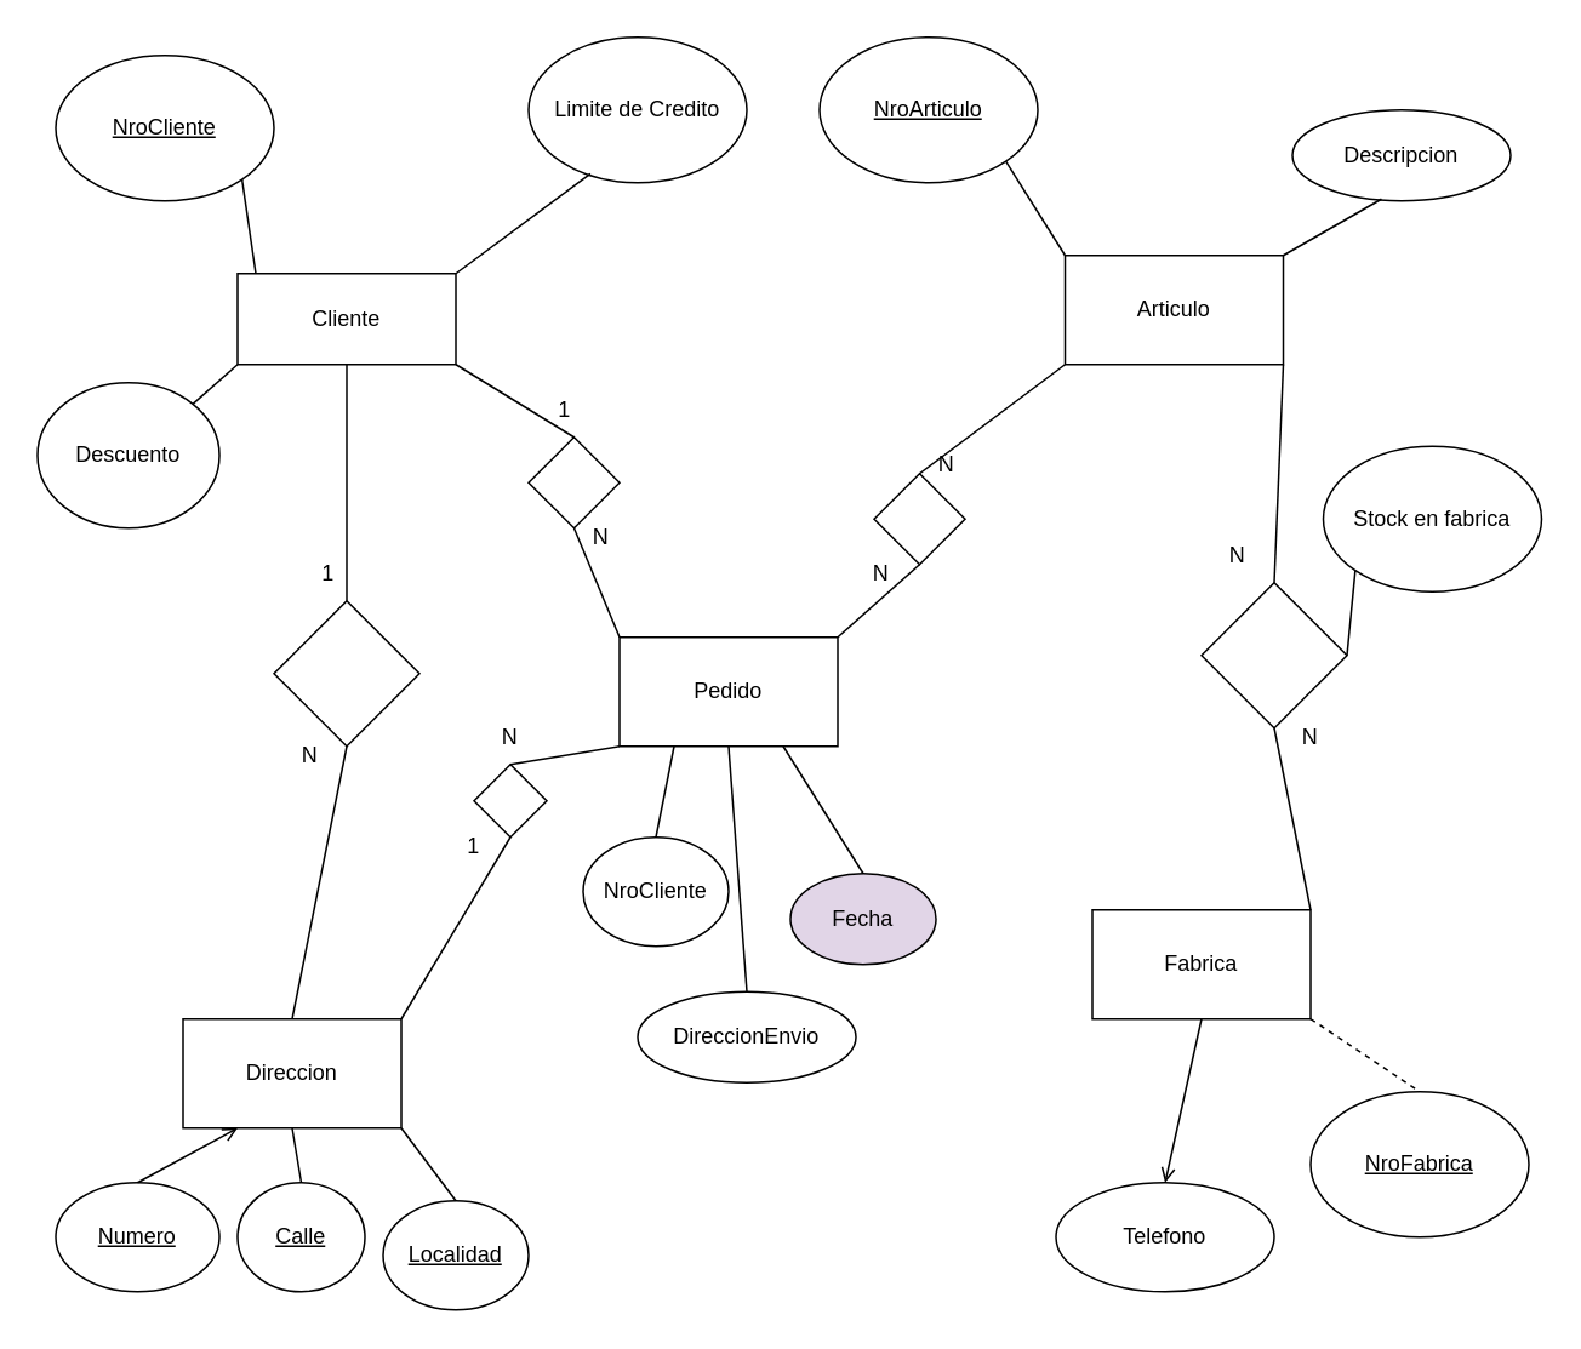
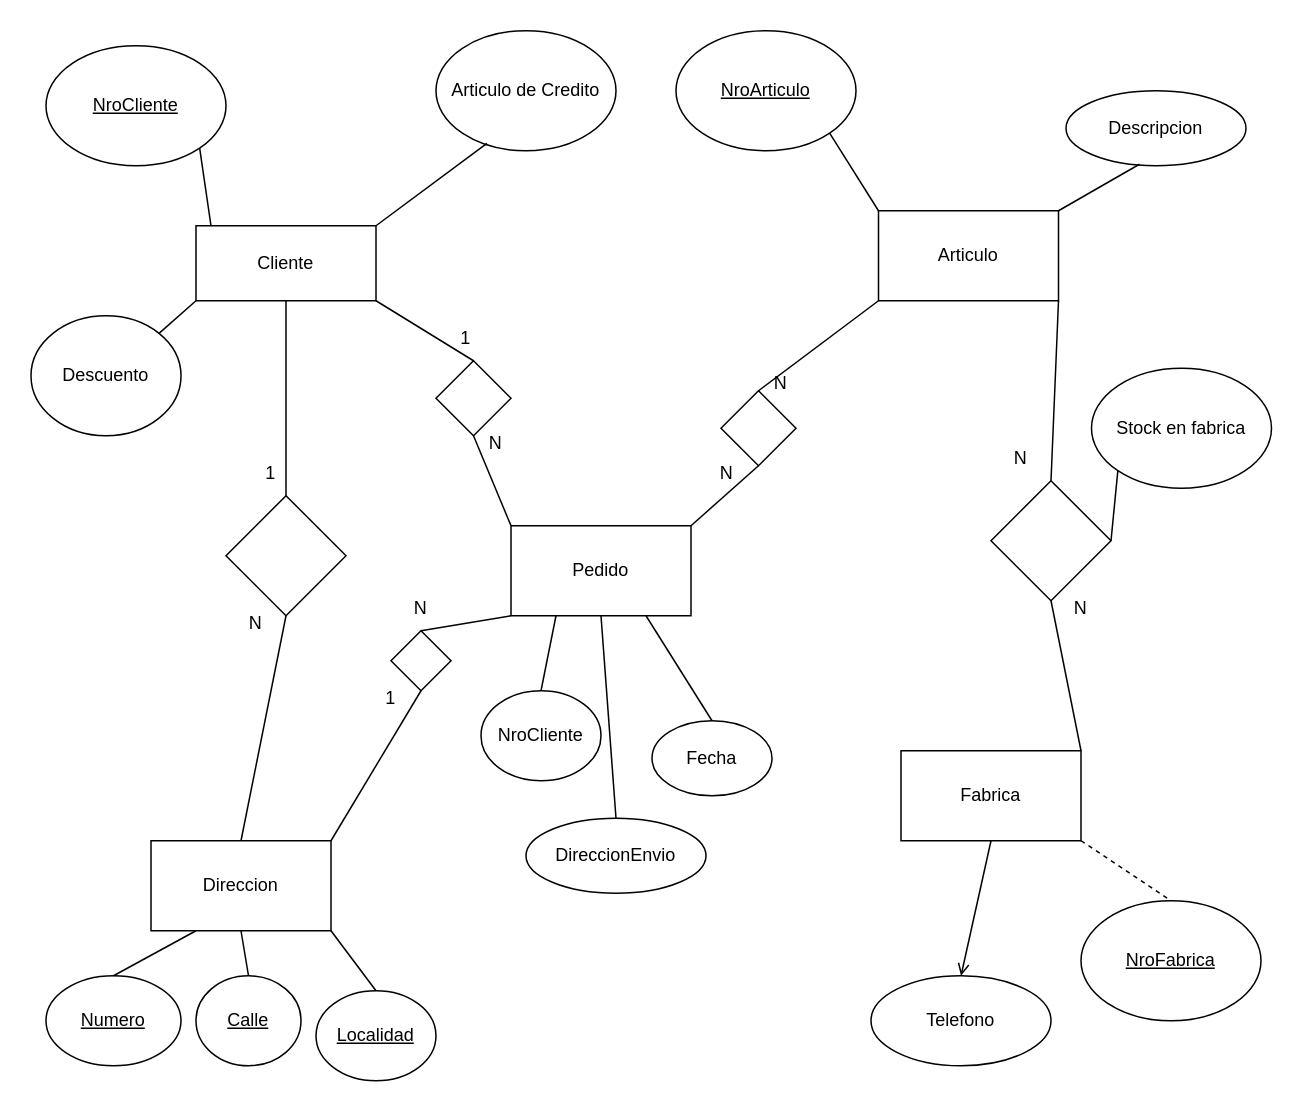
  <mxCell id="0" />
  <mxCell id="1" parent="0" />
  <mxCell id="2" value="Cliente&lt;br&gt;" style="rounded=0;whiteSpace=wrap;html=1;" vertex="1" parent="1"><mxGeometry x="130" y="150" width="120" height="50" as="geometry" /></mxCell>
  <mxCell id="3" value="&lt;u&gt;NroCliente&lt;/u&gt;" style="ellipse;whiteSpace=wrap;html=1;" vertex="1" parent="1"><mxGeometry x="30" y="30" width="120" height="80" as="geometry" /></mxCell>
  <mxCell id="4" value="" style="endArrow=none;html=1;rounded=0;exitX=1;exitY=1;exitDx=0;exitDy=0;" edge="1" parent="1" source="3"><mxGeometry width="50" height="50" relative="1" as="geometry"><mxPoint x="410" y="400" as="sourcePoint" /><mxPoint x="140" y="150" as="targetPoint" /></mxGeometry></mxCell>
- <mxCell id="5" value="Limite de Credito" style="ellipse;whiteSpace=wrap;html=1;" vertex="1" parent="1"><mxGeometry x="290" y="20" width="120" height="80" as="geometry" /></mxCell>
+ <mxCell id="5" value="Articulo de Credito" style="ellipse;whiteSpace=wrap;html=1;" vertex="1" parent="1"><mxGeometry x="290" y="20" width="120" height="80" as="geometry" /></mxCell>
  <mxCell id="6" value="" style="endArrow=none;html=1;rounded=0;entryX=0.283;entryY=0.938;entryDx=0;entryDy=0;entryPerimeter=0;exitX=1;exitY=0;exitDx=0;exitDy=0;" edge="1" parent="1" source="2" target="5"><mxGeometry width="50" height="50" relative="1" as="geometry"><mxPoint x="410" y="400" as="sourcePoint" /><mxPoint x="460" y="350" as="targetPoint" /></mxGeometry></mxCell>
  <mxCell id="7" value="Descuento" style="ellipse;whiteSpace=wrap;html=1;" vertex="1" parent="1"><mxGeometry y="210" width="100" height="80" as="geometry" x="20" /></mxCell>
  <mxCell id="8" value="" style="endArrow=none;html=1;rounded=0;exitX=1;exitY=0;exitDx=0;exitDy=0;entryX=0;entryY=1;entryDx=0;entryDy=0;" edge="1" parent="1" source="7" target="2"><mxGeometry width="50" height="50" relative="1" as="geometry"><mxPoint x="410" y="400" as="sourcePoint" /><mxPoint x="460" y="350" as="targetPoint" /></mxGeometry></mxCell>
  <mxCell id="9" value="Articulo" style="rounded=0;whiteSpace=wrap;html=1;" vertex="1" parent="1"><mxGeometry x="585" y="140" width="120" height="60" as="geometry" /></mxCell>
  <mxCell id="10" value="&lt;u&gt;NroArticulo&lt;/u&gt;" style="ellipse;whiteSpace=wrap;html=1;" vertex="1" parent="1"><mxGeometry x="450" y="20" width="120" height="80" as="geometry" /></mxCell>
  <mxCell id="11" value="" style="endArrow=none;html=1;rounded=0;entryX=1;entryY=1;entryDx=0;entryDy=0;exitX=0;exitY=0;exitDx=0;exitDy=0;" edge="1" parent="1" source="9" target="10"><mxGeometry width="50" height="50" relative="1" as="geometry"><mxPoint x="410" y="400" as="sourcePoint" /><mxPoint x="460" y="350" as="targetPoint" /></mxGeometry></mxCell>
  <mxCell id="12" value="Stock en fabrica" style="ellipse;whiteSpace=wrap;html=1;" vertex="1" parent="1"><mxGeometry x="727" y="245" width="120" height="80" as="geometry" /></mxCell>
  <mxCell id="13" value="" style="endArrow=none;html=1;rounded=0;entryX=0;entryY=1;entryDx=0;entryDy=0;exitX=1;exitY=0.5;exitDx=0;exitDy=0;" edge="1" parent="1" source="34" target="12"><mxGeometry width="50" height="50" relative="1" as="geometry"><mxPoint x="410" y="400" as="sourcePoint" /><mxPoint x="460" y="350" as="targetPoint" /></mxGeometry></mxCell>
  <mxCell id="14" value="Descripcion" style="ellipse;whiteSpace=wrap;html=1;" vertex="1" parent="1"><mxGeometry x="710" y="60" width="120" height="50" as="geometry" /></mxCell>
  <mxCell id="15" value="" style="endArrow=none;html=1;rounded=0;entryX=0.408;entryY=0.98;entryDx=0;entryDy=0;entryPerimeter=0;exitX=1;exitY=0;exitDx=0;exitDy=0;" edge="1" parent="1" source="9" target="14"><mxGeometry width="50" height="50" relative="1" as="geometry"><mxPoint x="410" y="400" as="sourcePoint" /><mxPoint x="460" y="350" as="targetPoint" /></mxGeometry></mxCell>
  <mxCell id="16" value="Fabrica" style="rounded=0;whiteSpace=wrap;html=1;" vertex="1" parent="1"><mxGeometry x="600" y="500" width="120" height="60" as="geometry" /></mxCell>
  <mxCell id="17" value="&lt;u&gt;NroFabrica&lt;/u&gt;" style="ellipse;whiteSpace=wrap;html=1;" vertex="1" parent="1"><mxGeometry x="720" y="600" width="120" height="80" as="geometry" /></mxCell>
  <mxCell id="18" value="" style="endArrow=none;html=1;rounded=0;entryX=0.5;entryY=0;entryDx=0;entryDy=0;exitX=1;exitY=1;exitDx=0;exitDy=0;dashed=1;" edge="1" parent="1" source="16" target="17"><mxGeometry width="50" height="50" relative="1" as="geometry"><mxPoint x="410" y="400" as="sourcePoint" /><mxPoint x="460" y="350" as="targetPoint" /></mxGeometry></mxCell>
  <mxCell id="19" value="Telefono" style="ellipse;whiteSpace=wrap;html=1;" vertex="1" parent="1"><mxGeometry x="580" y="650" width="120" height="60" as="geometry" /></mxCell>
  <mxCell id="20" value="" style="endArrow=open;html=1;rounded=0;entryX=0.5;entryY=0;entryDx=0;entryDy=0;exitX=0.5;exitY=1;exitDx=0;exitDy=0;" edge="1" parent="1" source="16" target="19"><mxGeometry width="50" height="50" relative="1" as="geometry"><mxPoint x="410" y="400" as="sourcePoint" /><mxPoint x="460" y="350" as="targetPoint" /></mxGeometry></mxCell>
  <mxCell id="21" value="Direccion" style="rounded=0;whiteSpace=wrap;html=1;" vertex="1" parent="1"><mxGeometry x="100" y="560" width="120" height="60" as="geometry" /></mxCell>
  <mxCell id="22" value="&lt;u&gt;Numero&lt;/u&gt;" style="ellipse;whiteSpace=wrap;html=1;" vertex="1" parent="1"><mxGeometry x="30" y="650" width="90" height="60" as="geometry" /></mxCell>
- <mxCell id="23" value="" style="endArrow=open;html=1;rounded=0;exitX=0.5;exitY=0;exitDx=0;exitDy=0;entryX=0.25;entryY=1;entryDx=0;entryDy=0;" edge="1" parent="1" source="22" target="21"><mxGeometry width="50" height="50" relative="1" as="geometry"><mxPoint x="410" y="400" as="sourcePoint" /><mxPoint x="460" y="350" as="targetPoint" /></mxGeometry></mxCell>
+ <mxCell id="23" value="" style="endArrow=none;html=1;rounded=0;exitX=0.5;exitY=0;exitDx=0;exitDy=0;entryX=0.25;entryY=1;entryDx=0;entryDy=0;" edge="1" parent="1" source="22" target="21"><mxGeometry width="50" height="50" relative="1" as="geometry"><mxPoint x="410" y="400" as="sourcePoint" /><mxPoint x="460" y="350" as="targetPoint" /></mxGeometry></mxCell>
  <mxCell id="24" value="&lt;u&gt;Calle&lt;/u&gt;" style="ellipse;whiteSpace=wrap;html=1;" vertex="1" parent="1"><mxGeometry x="130" y="650" width="70" height="60" as="geometry" /></mxCell>
  <mxCell id="25" value="" style="endArrow=none;html=1;rounded=0;exitX=0.5;exitY=0;exitDx=0;exitDy=0;entryX=0.5;entryY=1;entryDx=0;entryDy=0;" edge="1" parent="1" source="24" target="21"><mxGeometry width="50" height="50" relative="1" as="geometry"><mxPoint x="410" y="400" as="sourcePoint" /><mxPoint x="460" y="350" as="targetPoint" /></mxGeometry></mxCell>
  <mxCell id="26" value="&lt;u&gt;Localidad&lt;/u&gt;" style="ellipse;whiteSpace=wrap;html=1;" vertex="1" parent="1"><mxGeometry x="210" y="660" width="80" height="60" as="geometry" /></mxCell>
  <mxCell id="27" value="" style="endArrow=none;html=1;rounded=0;exitX=0.5;exitY=0;exitDx=0;exitDy=0;entryX=1;entryY=1;entryDx=0;entryDy=0;" edge="1" parent="1" source="26" target="21"><mxGeometry width="50" height="50" relative="1" as="geometry"><mxPoint x="410" y="400" as="sourcePoint" /><mxPoint x="460" y="350" as="targetPoint" /></mxGeometry></mxCell>
  <mxCell id="28" value="Pedido" style="rounded=0;whiteSpace=wrap;html=1;" vertex="1" parent="1"><mxGeometry x="340" y="350" width="120" height="60" as="geometry" /></mxCell>
  <mxCell id="29" value="" style="rhombus;whiteSpace=wrap;html=1;" vertex="1" parent="1"><mxGeometry x="150" y="330" width="80" height="80" as="geometry" /></mxCell>
  <mxCell id="30" value="" style="endArrow=none;html=1;rounded=0;exitX=0.5;exitY=0;exitDx=0;exitDy=0;entryX=0.5;entryY=1;entryDx=0;entryDy=0;" edge="1" parent="1" source="29" target="2"><mxGeometry width="50" height="50" relative="1" as="geometry"><mxPoint x="410" y="400" as="sourcePoint" /><mxPoint x="460" y="350" as="targetPoint" /></mxGeometry></mxCell>
  <mxCell id="31" value="" style="endArrow=none;html=1;rounded=0;exitX=0.5;exitY=0;exitDx=0;exitDy=0;entryX=0.5;entryY=1;entryDx=0;entryDy=0;" edge="1" parent="1" source="21" target="29"><mxGeometry width="50" height="50" relative="1" as="geometry"><mxPoint x="410" y="400" as="sourcePoint" /><mxPoint x="460" y="350" as="targetPoint" /></mxGeometry></mxCell>
  <mxCell id="32" value="1" style="text;html=1;strokeColor=none;fillColor=none;align=center;verticalAlign=middle;whiteSpace=wrap;rounded=0;" vertex="1" parent="1"><mxGeometry x="150" y="300" width="60" height="30" as="geometry" /></mxCell>
  <mxCell id="33" value="N" style="text;html=1;strokeColor=none;fillColor=none;align=center;verticalAlign=middle;whiteSpace=wrap;rounded=0;" vertex="1" parent="1"><mxGeometry x="140" y="400" width="60" height="30" as="geometry" /></mxCell>
  <mxCell id="34" value="" style="rhombus;whiteSpace=wrap;html=1;" vertex="1" parent="1"><mxGeometry x="660" y="320" width="80" height="80" as="geometry" /></mxCell>
  <mxCell id="35" value="" style="endArrow=none;html=1;rounded=0;exitX=1;exitY=1;exitDx=0;exitDy=0;entryX=0.5;entryY=0;entryDx=0;entryDy=0;" edge="1" parent="1" source="9" target="34"><mxGeometry width="50" height="50" relative="1" as="geometry"><mxPoint x="410" y="400" as="sourcePoint" /><mxPoint x="460" y="350" as="targetPoint" /></mxGeometry></mxCell>
  <mxCell id="36" value="" style="endArrow=none;html=1;rounded=0;entryX=1;entryY=0;entryDx=0;entryDy=0;exitX=0.5;exitY=1;exitDx=0;exitDy=0;" edge="1" parent="1" source="34" target="16"><mxGeometry width="50" height="50" relative="1" as="geometry"><mxPoint x="410" y="400" as="sourcePoint" /><mxPoint x="460" y="350" as="targetPoint" /></mxGeometry></mxCell>
  <mxCell id="37" value="N" style="text;html=1;strokeColor=none;fillColor=none;align=center;verticalAlign=middle;whiteSpace=wrap;rounded=0;" vertex="1" parent="1"><mxGeometry x="650" y="290" width="60" height="30" as="geometry" /></mxCell>
  <mxCell id="38" value="N" style="text;html=1;strokeColor=none;fillColor=none;align=center;verticalAlign=middle;whiteSpace=wrap;rounded=0;" vertex="1" parent="1"><mxGeometry x="690" y="390" width="60" height="30" as="geometry" /></mxCell>
  <mxCell id="39" value="" style="rhombus;whiteSpace=wrap;html=1;" vertex="1" parent="1"><mxGeometry x="290" y="240" width="50" height="50" as="geometry" /></mxCell>
  <mxCell id="40" value="" style="endArrow=none;html=1;rounded=0;entryX=1;entryY=1;entryDx=0;entryDy=0;exitX=0.5;exitY=0;exitDx=0;exitDy=0;" edge="1" parent="1" source="39" target="2"><mxGeometry width="50" height="50" relative="1" as="geometry"><mxPoint x="410" y="400" as="sourcePoint" /><mxPoint x="460" y="350" as="targetPoint" /></mxGeometry></mxCell>
  <mxCell id="41" value="" style="endArrow=none;html=1;rounded=0;entryX=0.5;entryY=1;entryDx=0;entryDy=0;exitX=0;exitY=0;exitDx=0;exitDy=0;" edge="1" parent="1" source="28" target="39"><mxGeometry width="50" height="50" relative="1" as="geometry"><mxPoint x="410" y="400" as="sourcePoint" /><mxPoint x="460" y="350" as="targetPoint" /></mxGeometry></mxCell>
  <mxCell id="42" value="NroCliente" style="ellipse;whiteSpace=wrap;html=1;" vertex="1" parent="1"><mxGeometry x="320" y="460" width="80" height="60" as="geometry" /></mxCell>
  <mxCell id="43" value="" style="endArrow=none;html=1;rounded=0;exitX=0.5;exitY=0;exitDx=0;exitDy=0;entryX=0.25;entryY=1;entryDx=0;entryDy=0;" edge="1" parent="1" source="42" target="28"><mxGeometry width="50" height="50" relative="1" as="geometry"><mxPoint x="410" y="400" as="sourcePoint" /><mxPoint x="460" y="350" as="targetPoint" /></mxGeometry></mxCell>
  <mxCell id="44" value="DireccionEnvio" style="ellipse;whiteSpace=wrap;html=1;" vertex="1" parent="1"><mxGeometry x="350" y="545" width="120" height="50" as="geometry" /></mxCell>
  <mxCell id="45" value="" style="endArrow=none;html=1;rounded=0;exitX=0.5;exitY=0;exitDx=0;exitDy=0;entryX=0.5;entryY=1;entryDx=0;entryDy=0;" edge="1" parent="1" source="44" target="28"><mxGeometry width="50" height="50" relative="1" as="geometry"><mxPoint x="410" y="400" as="sourcePoint" /><mxPoint x="460" y="350" as="targetPoint" /></mxGeometry></mxCell>
- <mxCell id="46" value="Fecha" style="ellipse;whiteSpace=wrap;html=1;fillColor=#e1d5e7;" vertex="1" parent="1"><mxGeometry x="434" y="480" width="80" height="50" as="geometry" /></mxCell>
+ <mxCell id="46" value="Fecha" style="ellipse;whiteSpace=wrap;html=1;" vertex="1" parent="1"><mxGeometry x="434" y="480" width="80" height="50" as="geometry" /></mxCell>
  <mxCell id="47" value="" style="endArrow=none;html=1;rounded=0;exitX=0.5;exitY=0;exitDx=0;exitDy=0;entryX=0.75;entryY=1;entryDx=0;entryDy=0;" edge="1" parent="1" source="46" target="28"><mxGeometry width="50" height="50" relative="1" as="geometry"><mxPoint x="410" y="400" as="sourcePoint" /><mxPoint x="460" y="350" as="targetPoint" /></mxGeometry></mxCell>
  <mxCell id="48" value="1" style="text;html=1;strokeColor=none;fillColor=none;align=center;verticalAlign=middle;whiteSpace=wrap;rounded=0;" vertex="1" parent="1"><mxGeometry x="280" y="210" width="60" height="30" as="geometry" /></mxCell>
  <mxCell id="49" value="N" style="text;html=1;strokeColor=none;fillColor=none;align=center;verticalAlign=middle;whiteSpace=wrap;rounded=0;" vertex="1" parent="1"><mxGeometry x="300" y="280" width="60" height="30" as="geometry" /></mxCell>
  <mxCell id="50" value="" style="rhombus;whiteSpace=wrap;html=1;" vertex="1" parent="1"><mxGeometry x="260" y="420" width="40" height="40" as="geometry" /></mxCell>
  <mxCell id="51" value="" style="endArrow=none;html=1;rounded=0;exitX=0.5;exitY=0;exitDx=0;exitDy=0;entryX=0;entryY=1;entryDx=0;entryDy=0;" edge="1" parent="1" source="50" target="28"><mxGeometry width="50" height="50" relative="1" as="geometry"><mxPoint x="410" y="400" as="sourcePoint" /><mxPoint x="460" y="350" as="targetPoint" /></mxGeometry></mxCell>
  <mxCell id="52" value="" style="endArrow=none;html=1;rounded=0;exitX=0.5;exitY=1;exitDx=0;exitDy=0;entryX=1;entryY=0;entryDx=0;entryDy=0;" edge="1" parent="1" source="50" target="21"><mxGeometry width="50" height="50" relative="1" as="geometry"><mxPoint x="410" y="400" as="sourcePoint" /><mxPoint x="460" y="350" as="targetPoint" /></mxGeometry></mxCell>
  <mxCell id="53" value="1" style="text;html=1;strokeColor=none;fillColor=none;align=center;verticalAlign=middle;whiteSpace=wrap;rounded=0;" vertex="1" parent="1"><mxGeometry x="230" y="450" width="60" height="30" as="geometry" /></mxCell>
  <mxCell id="54" value="N" style="text;html=1;strokeColor=none;fillColor=none;align=center;verticalAlign=middle;whiteSpace=wrap;rounded=0;" vertex="1" parent="1"><mxGeometry x="250" y="390" width="60" height="30" as="geometry" /></mxCell>
  <mxCell id="55" value="" style="rhombus;whiteSpace=wrap;html=1;" vertex="1" parent="1"><mxGeometry x="480" y="260" width="50" height="50" as="geometry" /></mxCell>
  <mxCell id="56" value="" style="endArrow=none;html=1;rounded=0;exitX=0.5;exitY=1;exitDx=0;exitDy=0;" edge="1" parent="1" source="55"><mxGeometry width="50" height="50" relative="1" as="geometry"><mxPoint x="410" y="400" as="sourcePoint" /><mxPoint x="460" y="350" as="targetPoint" /></mxGeometry></mxCell>
  <mxCell id="57" value="" style="endArrow=none;html=1;rounded=0;exitX=0.5;exitY=0;exitDx=0;exitDy=0;entryX=0;entryY=1;entryDx=0;entryDy=0;" edge="1" parent="1" source="55" target="9"><mxGeometry width="50" height="50" relative="1" as="geometry"><mxPoint x="480" y="240" as="sourcePoint" /><mxPoint x="530" y="190" as="targetPoint" /></mxGeometry></mxCell>
  <mxCell id="58" value="N" style="text;html=1;strokeColor=none;fillColor=none;align=center;verticalAlign=middle;whiteSpace=wrap;rounded=0;" vertex="1" parent="1"><mxGeometry x="454" y="300" width="60" height="30" as="geometry" /></mxCell>
  <mxCell id="59" value="N" style="text;html=1;strokeColor=none;fillColor=none;align=center;verticalAlign=middle;whiteSpace=wrap;rounded=0;" vertex="1" parent="1"><mxGeometry x="490" y="240" width="60" height="30" as="geometry" /></mxCell>
